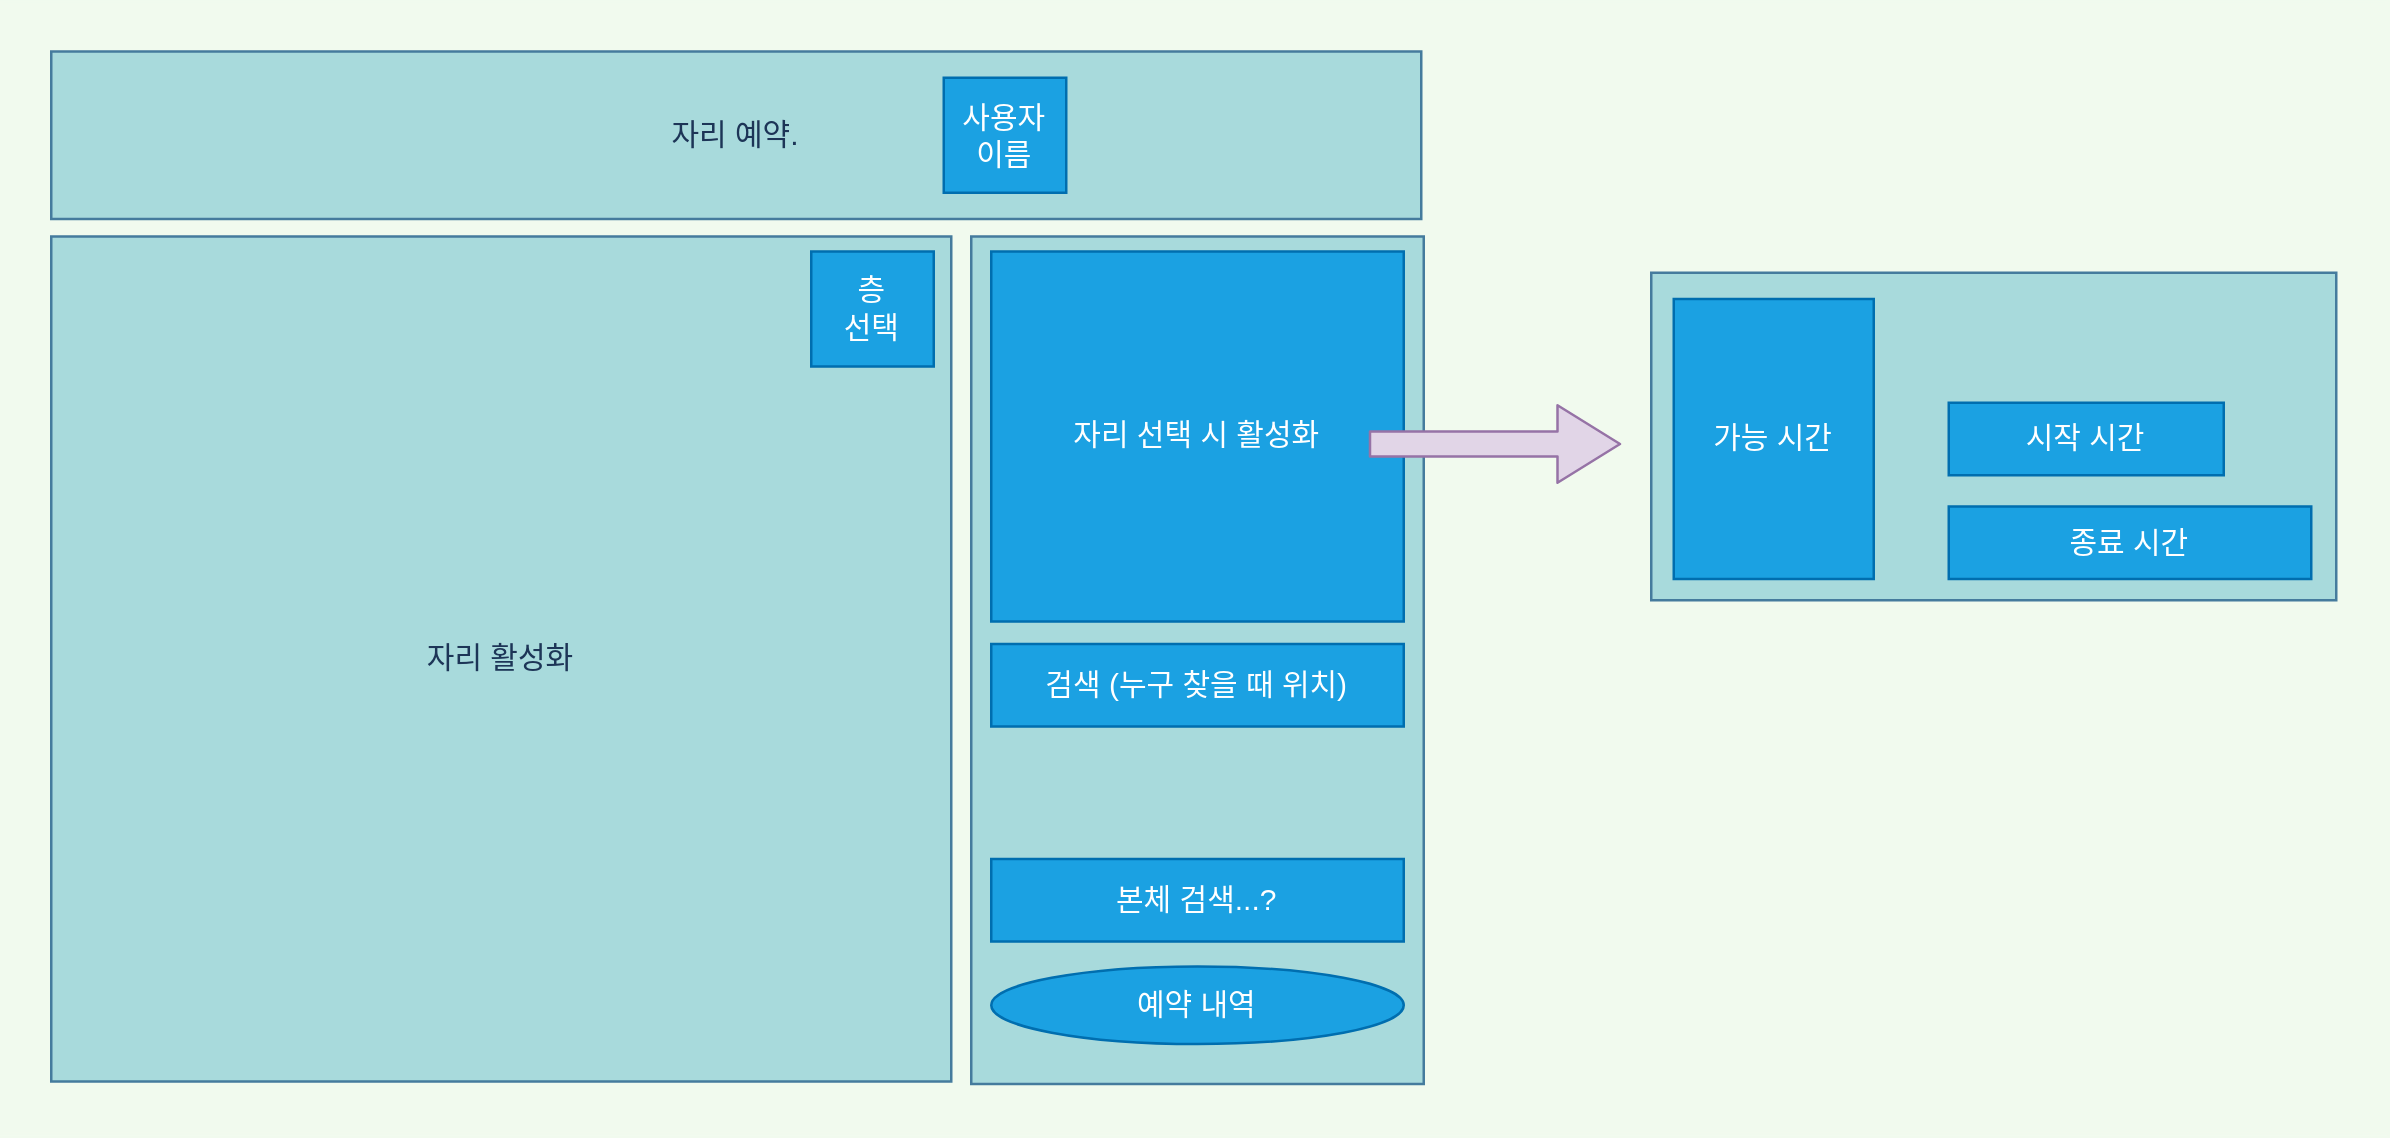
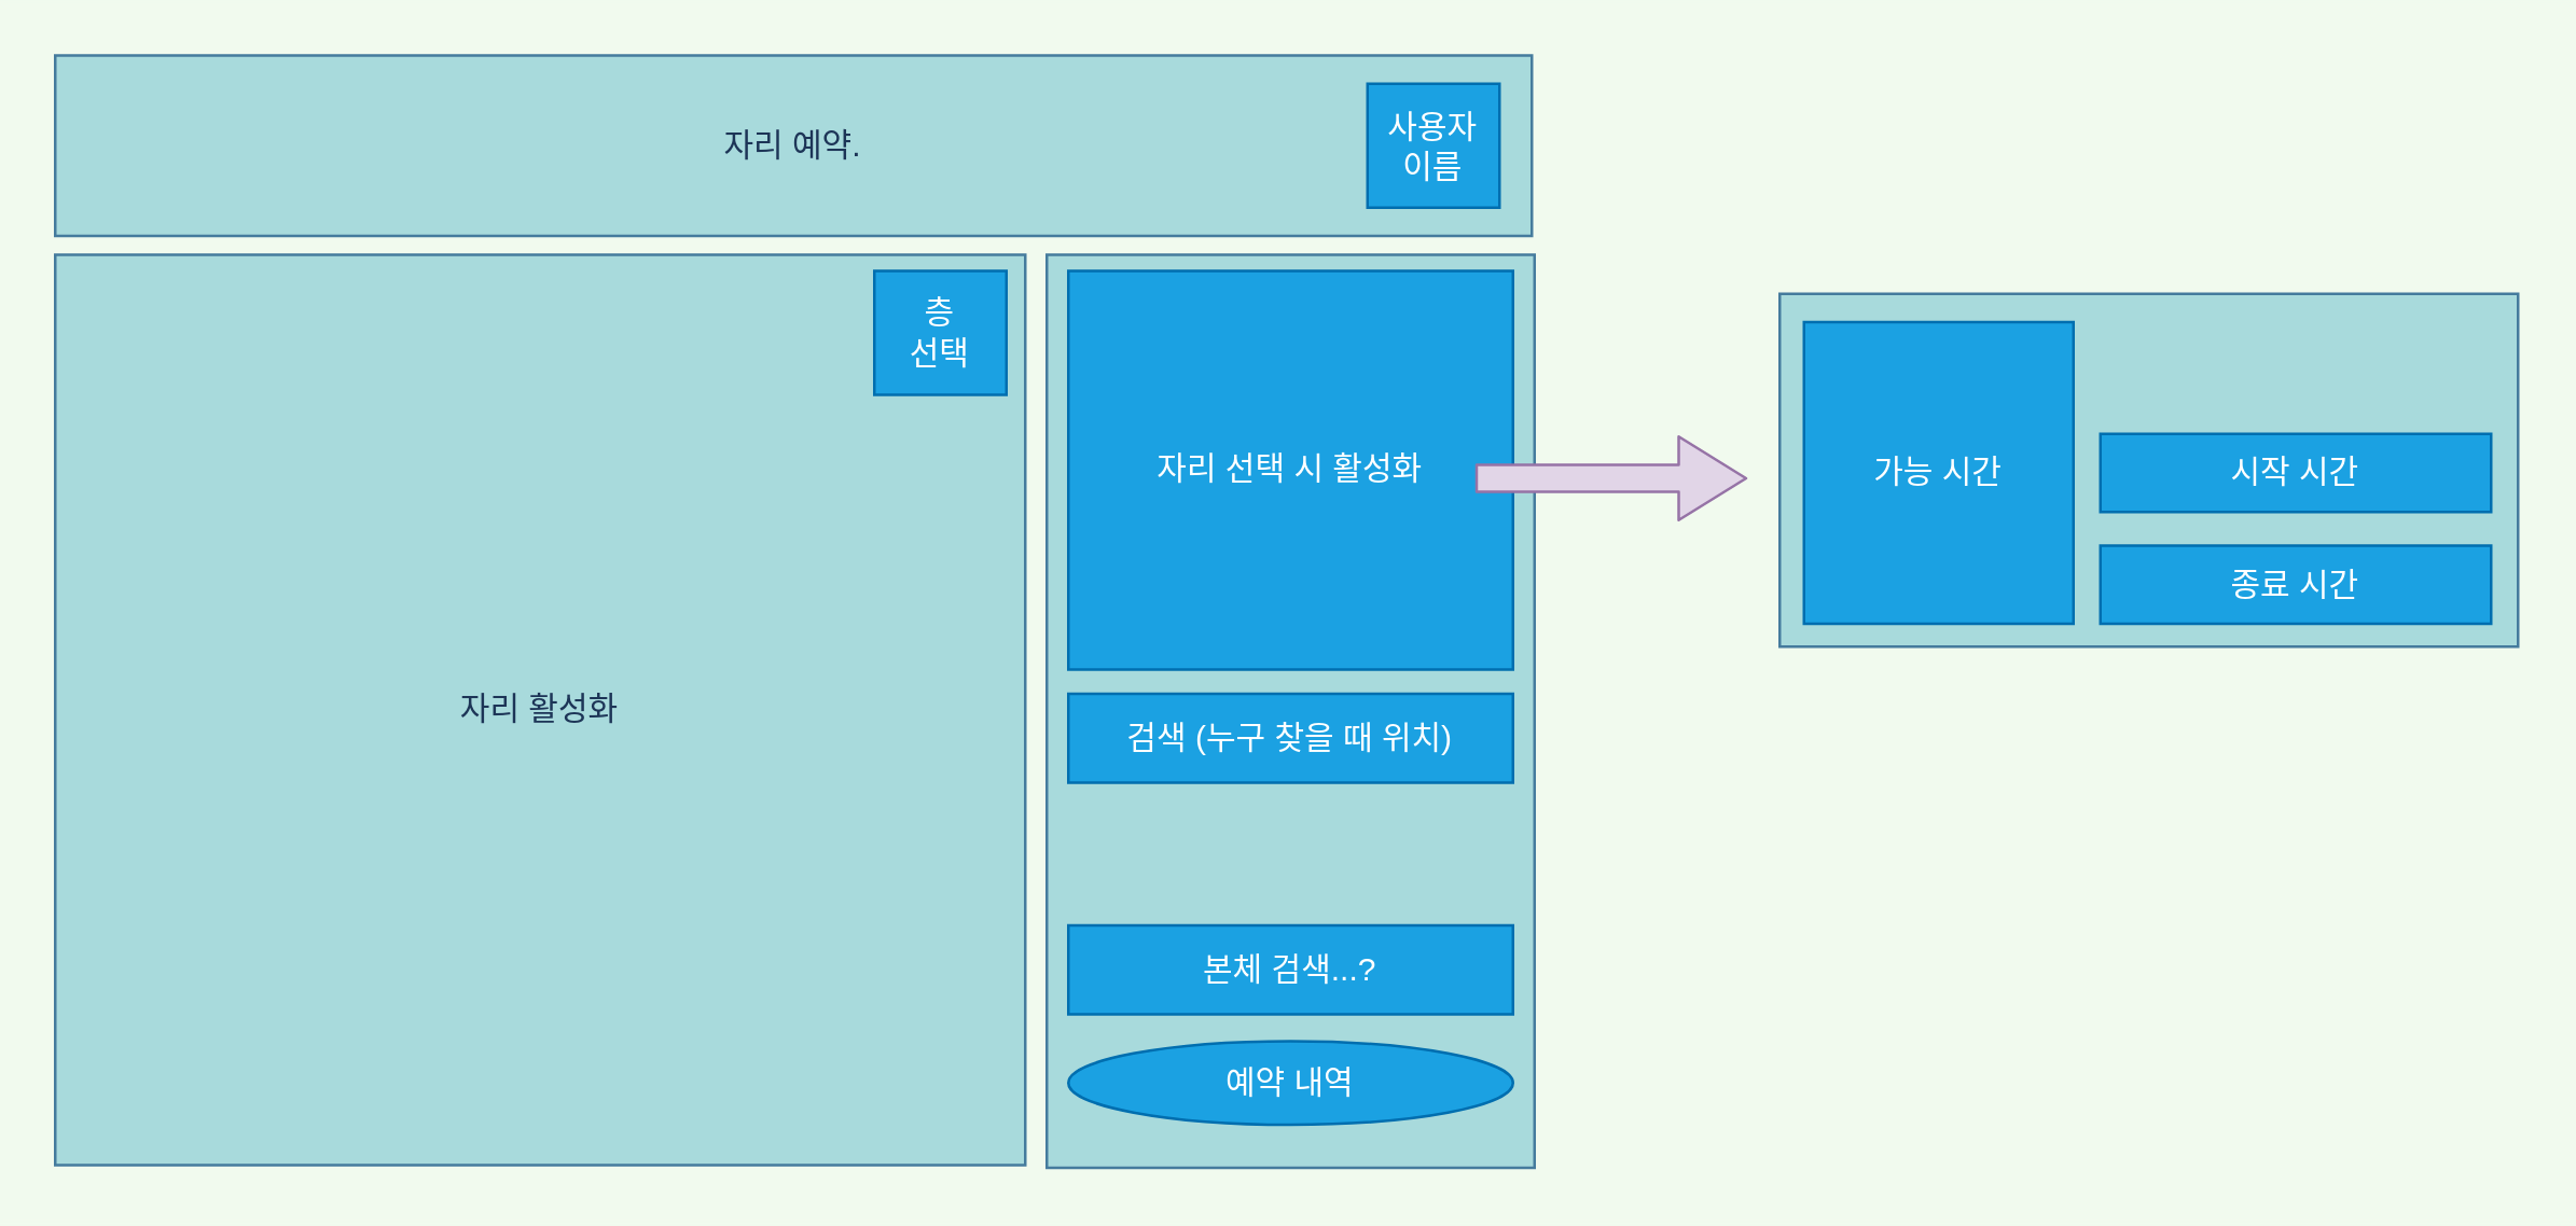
  <mxCell id="0" />
  <mxCell id="1" parent="0" />
  <mxCell id="2" value="자리 활성화" style="rounded=0;whiteSpace=wrap;html=1;hachureGap=4;fillColor=#A8DADC;strokeColor=#457B9D;fontColor=#1D3557;" vertex="1" parent="1"><mxGeometry x="20" y="94" width="360" height="338" as="geometry" /></mxCell>
  <mxCell id="3" value="자리 예약." style="rounded=0;whiteSpace=wrap;html=1;hachureGap=4;fillColor=#A8DADC;strokeColor=#457B9D;fontColor=#1D3557;" vertex="1" parent="1"><mxGeometry x="20" y="20" width="548" height="67" as="geometry" /></mxCell>
  <mxCell id="4" value="층 &lt;br&gt;선택" style="rounded=0;whiteSpace=wrap;html=1;sketch=0;hachureGap=4;fontColor=#ffffff;strokeColor=#006EAF;fillColor=#1ba1e2;" vertex="1" parent="1"><mxGeometry x="324" y="100" width="49" height="46" as="geometry" /></mxCell>
- <mxCell id="5" value="사용자&lt;br&gt;이름" style="rounded=0;whiteSpace=wrap;html=1;sketch=0;hachureGap=4;fontColor=#ffffff;strokeColor=#006EAF;fillColor=#1ba1e2;" vertex="1" parent="1"><mxGeometry x="377" y="30.5" width="49" height="46" as="geometry" /></mxCell>
+ <mxCell id="5" value="사용자&lt;br&gt;이름" style="rounded=0;whiteSpace=wrap;html=1;sketch=0;hachureGap=4;fontColor=#ffffff;strokeColor=#006EAF;fillColor=#1ba1e2;" vertex="1" parent="1"><mxGeometry x="507" y="30.5" width="49" height="46" as="geometry" /></mxCell>
  <mxCell id="6" value="" style="rounded=0;whiteSpace=wrap;html=1;hachureGap=4;fillColor=#A8DADC;strokeColor=#457B9D;fontColor=#1D3557;" vertex="1" parent="1"><mxGeometry x="388" y="94" width="181" height="339" as="geometry" /></mxCell>
  <mxCell id="7" value="검색 (누구 찾을 때 위치)" style="rounded=0;whiteSpace=wrap;html=1;sketch=0;hachureGap=4;fontColor=#ffffff;strokeColor=#006EAF;fillColor=#1ba1e2;" vertex="1" parent="1"><mxGeometry x="396" y="257" width="165" height="33" as="geometry" /></mxCell>
  <mxCell id="8" value="자리 선택 시 활성화" style="rounded=0;whiteSpace=wrap;html=1;sketch=0;hachureGap=4;fontColor=#ffffff;strokeColor=#006EAF;fillColor=#1ba1e2;" vertex="1" parent="1"><mxGeometry x="396" y="100" width="165" height="148" as="geometry" /></mxCell>
  <mxCell id="9" value="" style="rounded=0;whiteSpace=wrap;html=1;hachureGap=4;fillColor=#A8DADC;strokeColor=#457B9D;fontColor=#1D3557;" vertex="1" parent="1"><mxGeometry x="660" y="108.5" width="274" height="131" as="geometry" /></mxCell>
- <mxCell id="10" value="시작 시간" style="rounded=0;whiteSpace=wrap;html=1;sketch=0;hachureGap=4;fontColor=#ffffff;strokeColor=#006EAF;fillColor=#1ba1e2;" vertex="1" parent="1"><mxGeometry x="779" y="160.5" width="110" height="29" as="geometry" /></mxCell>
+ <mxCell id="10" value="시작 시간" style="rounded=0;whiteSpace=wrap;html=1;sketch=0;hachureGap=4;fontColor=#ffffff;strokeColor=#006EAF;fillColor=#1ba1e2;" vertex="1" parent="1"><mxGeometry x="779" y="160.5" width="145" height="29" as="geometry" /></mxCell>
  <mxCell id="11" value="종료 시간" style="rounded=0;whiteSpace=wrap;html=1;sketch=0;hachureGap=4;fontColor=#ffffff;strokeColor=#006EAF;fillColor=#1ba1e2;" vertex="1" parent="1"><mxGeometry x="779" y="202" width="145" height="29" as="geometry" /></mxCell>
  <mxCell id="12" value="" style="edgeStyle=none;orthogonalLoop=1;jettySize=auto;html=1;shape=flexArrow;rounded=1;startSize=8;endSize=8;sketch=0;fontColor=#1D3557;endArrow=open;sourcePerimeterSpacing=8;targetPerimeterSpacing=8;strokeColor=#9673a6;fillColor=#e1d5e7;curved=1;" edge="1" parent="1"><mxGeometry width="140" relative="1" as="geometry"><mxPoint x="547" y="177" as="sourcePoint" /><mxPoint x="648" y="177" as="targetPoint" /><Array as="points" /></mxGeometry></mxCell>
- <mxCell id="13" value="가능 시간" style="rounded=0;whiteSpace=wrap;html=1;sketch=0;hachureGap=4;fontColor=#ffffff;strokeColor=#006EAF;fillColor=#1ba1e2;" vertex="1" parent="1"><mxGeometry x="669" y="119" width="80" height="112" as="geometry" /></mxCell>
+ <mxCell id="13" value="가능 시간" style="rounded=0;whiteSpace=wrap;html=1;sketch=0;hachureGap=4;fontColor=#ffffff;strokeColor=#006EAF;fillColor=#1ba1e2;" vertex="1" parent="1"><mxGeometry x="669" y="119" width="100" height="112" as="geometry" /></mxCell>
  <mxCell id="14" value="예약 내역" style="ellipse;whiteSpace=wrap;html=1;sketch=0;hachureGap=4;fontColor=#ffffff;strokeColor=#006EAF;fillColor=#1ba1e2;" vertex="1" parent="1"><mxGeometry x="396" y="386" width="165" height="31" as="geometry" /></mxCell>
  <mxCell id="15" value="본체 검색...?" style="rounded=0;whiteSpace=wrap;html=1;sketch=0;hachureGap=4;fontColor=#ffffff;strokeColor=#006EAF;fillColor=#1ba1e2;" vertex="1" parent="1"><mxGeometry x="396" y="343" width="165" height="33" as="geometry" /></mxCell>
